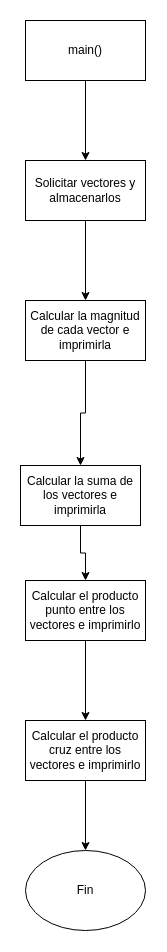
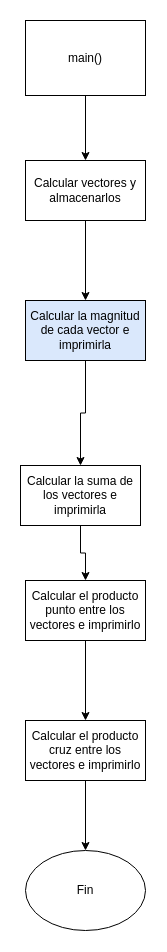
  <mxCell id="0" />
  <mxCell id="1" parent="0" />
  <mxCell id="2" value="" style="edgeStyle=orthogonalEdgeStyle;rounded=0;orthogonalLoop=1;jettySize=auto;html=1;" edge="1" parent="1" source="3" target="5"><mxGeometry relative="1" as="geometry" /></mxCell>
- <mxCell id="3" value="main()" style="rounded=0;whiteSpace=wrap;html=1;" vertex="1" parent="1"><mxGeometry x="25" y="20" width="120" height="60" as="geometry" /></mxCell>
+ <mxCell id="3" value="main()" style="rounded=0;whiteSpace=wrap;html=1;" vertex="1" parent="1"><mxGeometry x="25" y="20" width="120" height="75" as="geometry" /></mxCell>
  <mxCell id="4" value="" style="edgeStyle=orthogonalEdgeStyle;rounded=0;orthogonalLoop=1;jettySize=auto;html=1;" edge="1" parent="1" source="5" target="7"><mxGeometry relative="1" as="geometry" /></mxCell>
- <mxCell id="5" value="Solicitar vectores y almacenarlos" style="whiteSpace=wrap;html=1;rounded=0;" vertex="1" parent="1"><mxGeometry x="25" y="160" width="120" height="60" as="geometry" /></mxCell>
+ <mxCell id="5" value="Calcular vectores y almacenarlos" style="whiteSpace=wrap;html=1;rounded=0;" vertex="1" parent="1"><mxGeometry x="25" y="160" width="120" height="60" as="geometry" /></mxCell>
  <mxCell id="6" value="" style="edgeStyle=orthogonalEdgeStyle;rounded=0;orthogonalLoop=1;jettySize=auto;html=1;" edge="1" parent="1" source="7" target="9"><mxGeometry relative="1" as="geometry" /></mxCell>
- <mxCell id="7" value="Calcular la magnitud de cada vector e imprimirla" style="whiteSpace=wrap;html=1;rounded=0;" vertex="1" parent="1"><mxGeometry x="25" y="300" width="120" height="60" as="geometry" /></mxCell>
+ <mxCell id="7" value="Calcular la magnitud de cada vector e imprimirla" style="whiteSpace=wrap;html=1;rounded=0;fillColor=#dae8fc;" vertex="1" parent="1"><mxGeometry x="25" y="300" width="120" height="60" as="geometry" /></mxCell>
  <mxCell id="8" value="" style="edgeStyle=orthogonalEdgeStyle;rounded=0;orthogonalLoop=1;jettySize=auto;html=1;" edge="1" parent="1" source="9" target="11"><mxGeometry relative="1" as="geometry" /></mxCell>
  <mxCell id="9" value="Calcular la suma de los vectores e imprimirla" style="whiteSpace=wrap;html=1;rounded=0;" vertex="1" parent="1"><mxGeometry x="20" y="465" width="120" height="60" as="geometry" /></mxCell>
  <mxCell id="10" value="" style="edgeStyle=orthogonalEdgeStyle;rounded=0;orthogonalLoop=1;jettySize=auto;html=1;" edge="1" parent="1" source="11" target="13"><mxGeometry relative="1" as="geometry" /></mxCell>
  <mxCell id="11" value="Calcular el producto punto entre los vectores e imprimirlo" style="whiteSpace=wrap;html=1;rounded=0;" vertex="1" parent="1"><mxGeometry x="25" y="580" width="120" height="60" as="geometry" /></mxCell>
  <mxCell id="12" value="" style="edgeStyle=orthogonalEdgeStyle;rounded=0;orthogonalLoop=1;jettySize=auto;html=1;" edge="1" parent="1" source="13" target="14"><mxGeometry relative="1" as="geometry" /></mxCell>
  <mxCell id="13" value="Calcular el producto cruz entre los vectores e imprimirlo" style="whiteSpace=wrap;html=1;rounded=0;" vertex="1" parent="1"><mxGeometry x="25" y="720" width="120" height="60" as="geometry" /></mxCell>
  <mxCell id="14" value="Fin" style="ellipse;whiteSpace=wrap;html=1;rounded=0;" vertex="1" parent="1"><mxGeometry x="25" y="850" width="120" height="80" as="geometry" /></mxCell>
